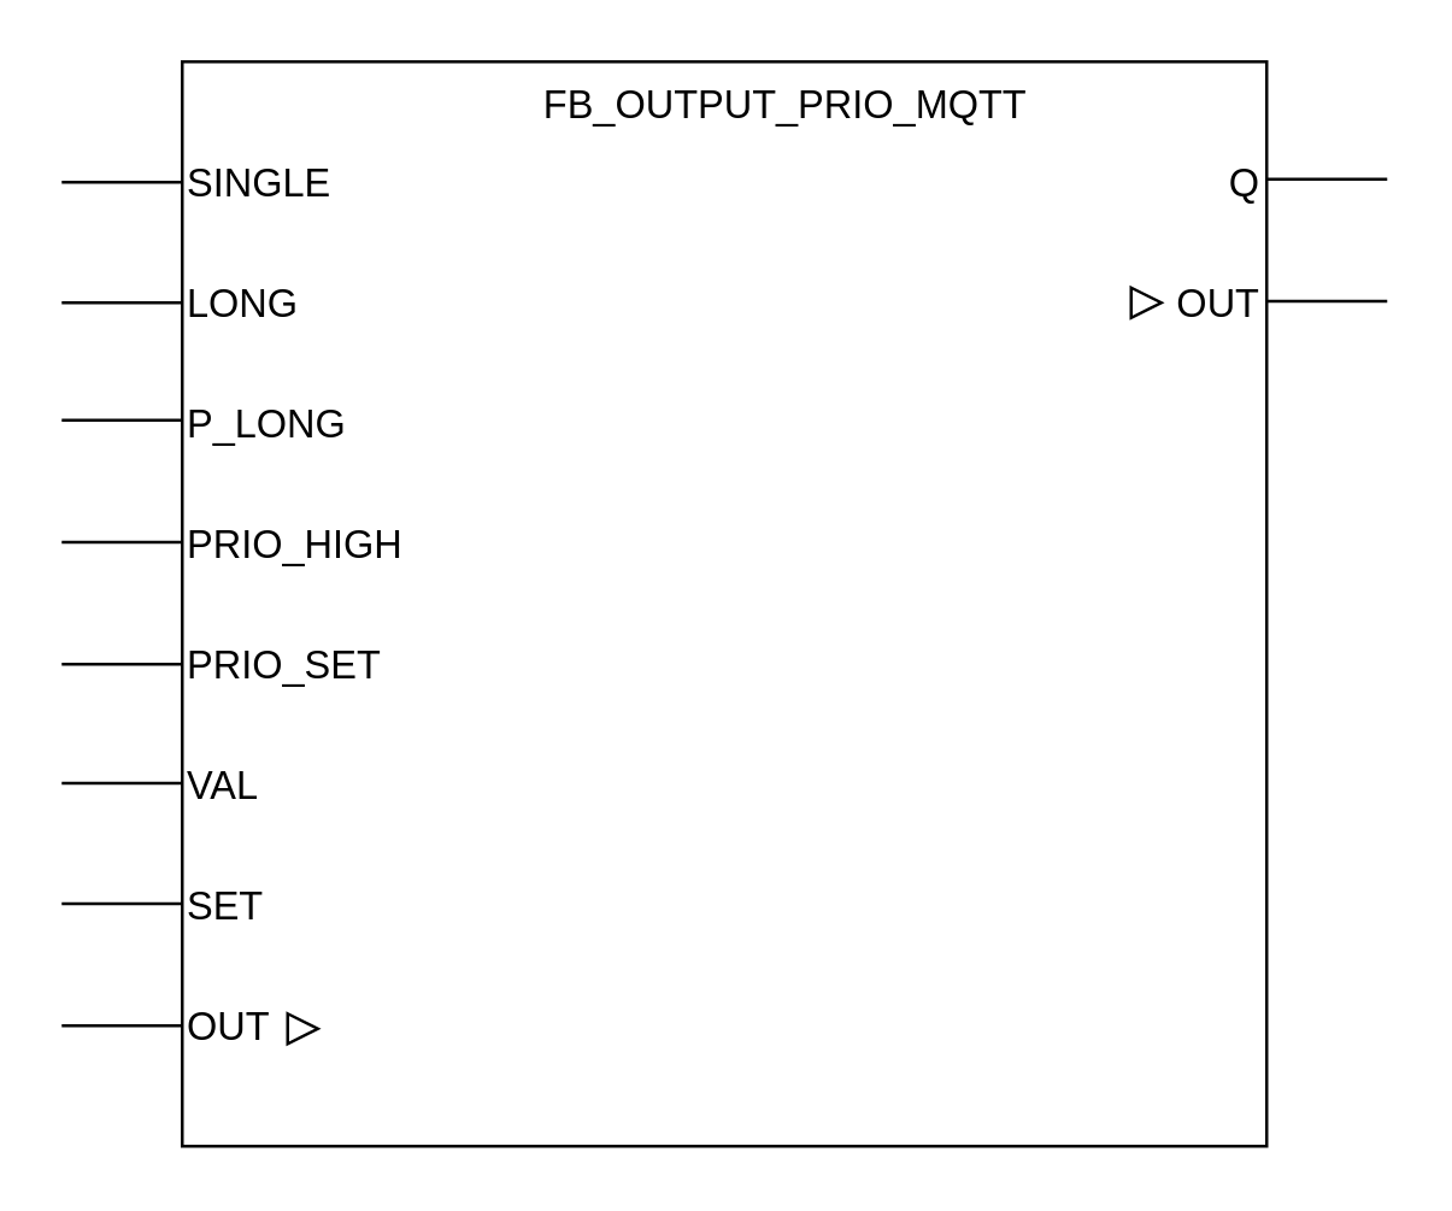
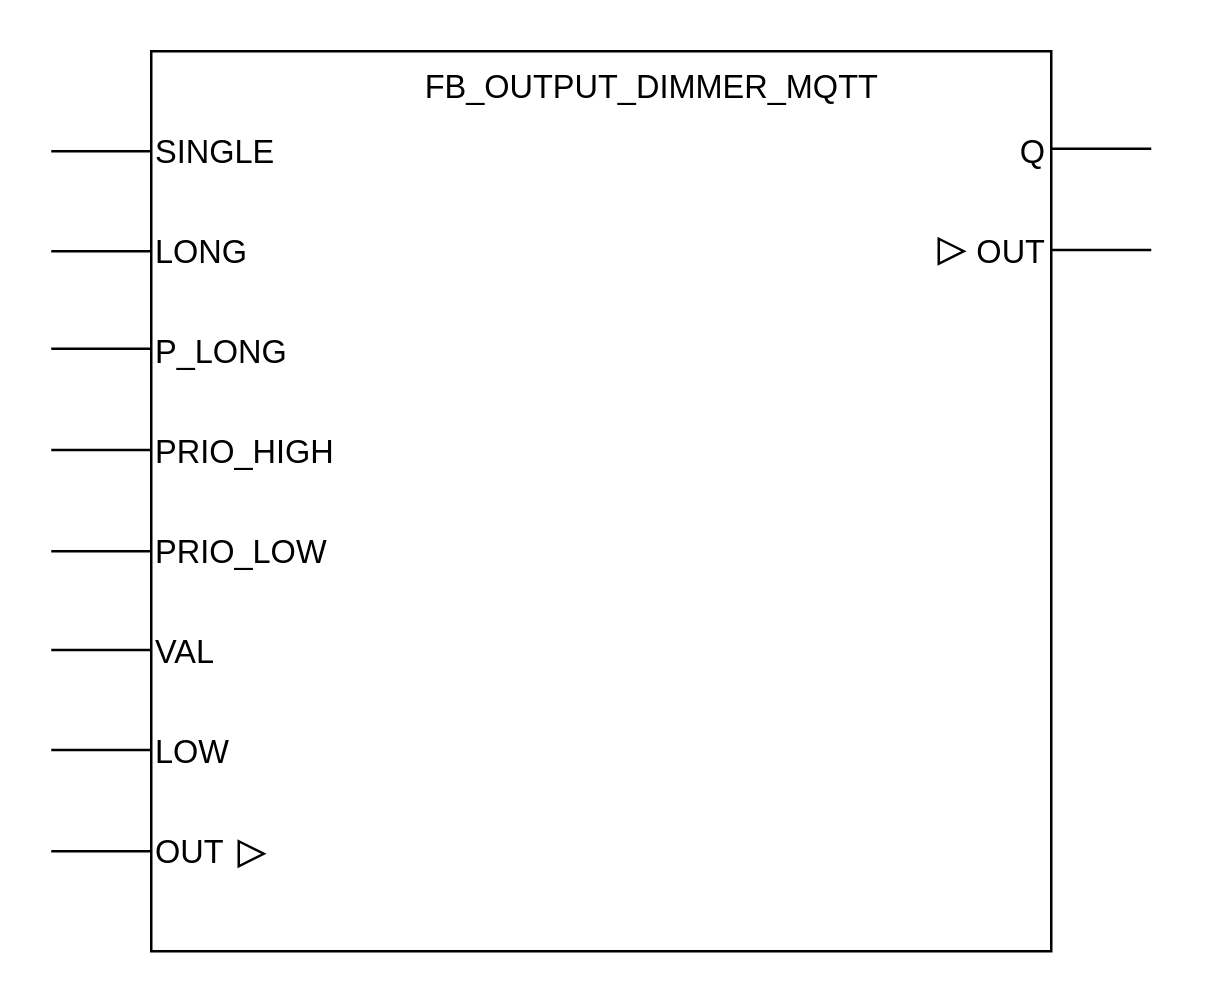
  <mxCell id="0" />
  <mxCell id="1" parent="0" />
  <mxCell id="2" value="" style="whiteSpace=wrap;html=1;aspect=fixed;" parent="1" vertex="1"><mxGeometry x="60" y="20" width="360" height="360" as="geometry" /></mxCell>
- <mxCell id="3" value="FB_OUTPUT_PRIO_MQTT" style="text;html=1;align=center;fontSize=13;" parent="1" vertex="1"><mxGeometry x="157.5" y="20" width="205" height="30" as="geometry" /></mxCell>
+ <mxCell id="3" value="FB_OUTPUT_DIMMER_MQTT" style="text;html=1;align=center;fontSize=13;" parent="1" vertex="1"><mxGeometry x="157.5" y="20" width="205" height="30" as="geometry" /></mxCell>
  <mxCell id="4" value="" style="endArrow=none;html=1;fontSize=13;" parent="1" edge="1"><mxGeometry width="50" height="50" relative="1" as="geometry"><mxPoint x="60" y="60" as="sourcePoint" /><mxPoint x="20" y="60" as="targetPoint" /><Array as="points"><mxPoint x="60" y="60" /></Array></mxGeometry></mxCell>
  <mxCell id="5" value="SINGLE" style="text;html=1;strokeColor=none;fillColor=none;align=left;verticalAlign=middle;whiteSpace=wrap;rounded=0;fontSize=13;" parent="1" vertex="1"><mxGeometry x="60" y="50" width="80" height="20" as="geometry" /></mxCell>
  <mxCell id="6" value="" style="endArrow=none;html=1;fontSize=13;" parent="1" edge="1"><mxGeometry width="50" height="50" relative="1" as="geometry"><mxPoint x="420" y="59" as="sourcePoint" /><mxPoint x="460" y="59" as="targetPoint" /><Array as="points"><mxPoint x="420" y="59" /></Array></mxGeometry></mxCell>
  <mxCell id="7" value="Q" style="text;html=1;strokeColor=none;fillColor=none;align=right;verticalAlign=middle;whiteSpace=wrap;rounded=0;fontSize=13;" parent="1" vertex="1"><mxGeometry x="340" y="50" width="80" height="20" as="geometry" /></mxCell>
  <mxCell id="8" value="&lt;div style=&quot;text-align: right&quot;&gt;&lt;span&gt;OUT&lt;/span&gt;&lt;/div&gt;" style="text;html=1;strokeColor=none;fillColor=none;align=right;verticalAlign=middle;whiteSpace=wrap;rounded=0;fontSize=13;" parent="1" vertex="1"><mxGeometry x="340" y="90" width="80" height="20" as="geometry" /></mxCell>
  <mxCell id="9" value="" style="endArrow=none;html=1;fontSize=13;" parent="1" edge="1"><mxGeometry width="50" height="50" relative="1" as="geometry"><mxPoint x="420" y="99.5" as="sourcePoint" /><mxPoint x="460" y="99.5" as="targetPoint" /><Array as="points" /></mxGeometry></mxCell>
  <mxCell id="10" value="" style="endArrow=none;html=1;fontSize=13;" parent="1" edge="1"><mxGeometry width="50" height="50" relative="1" as="geometry"><mxPoint x="60" y="100" as="sourcePoint" /><mxPoint x="20" y="100" as="targetPoint" /><Array as="points"><mxPoint x="60" y="100" /></Array></mxGeometry></mxCell>
  <mxCell id="11" value="" style="endArrow=none;html=1;fontSize=13;" parent="1" edge="1"><mxGeometry width="50" height="50" relative="1" as="geometry"><mxPoint x="60" y="139" as="sourcePoint" /><mxPoint x="20" y="139" as="targetPoint" /><Array as="points"><mxPoint x="60" y="139" /></Array></mxGeometry></mxCell>
  <mxCell id="12" value="VAL" style="text;html=1;strokeColor=none;fillColor=none;align=left;verticalAlign=middle;whiteSpace=wrap;rounded=0;fontSize=13;" parent="1" vertex="1"><mxGeometry x="60" y="250" width="80" height="20" as="geometry" /></mxCell>
- <mxCell id="13" value="SET" style="text;html=1;strokeColor=none;fillColor=none;align=left;verticalAlign=middle;whiteSpace=wrap;rounded=0;fontSize=13;" parent="1" vertex="1"><mxGeometry x="60" y="290" width="80" height="20" as="geometry" /></mxCell>
+ <mxCell id="13" value="LOW" style="text;html=1;strokeColor=none;fillColor=none;align=left;verticalAlign=middle;whiteSpace=wrap;rounded=0;fontSize=13;" parent="1" vertex="1"><mxGeometry x="60" y="290" width="80" height="20" as="geometry" /></mxCell>
  <mxCell id="14" value="OUT" style="text;html=1;strokeColor=none;fillColor=none;align=left;verticalAlign=middle;whiteSpace=wrap;rounded=0;fontSize=13;" parent="1" vertex="1"><mxGeometry x="60" y="330" width="80" height="20" as="geometry" /></mxCell>
  <mxCell id="15" value="" style="endArrow=none;html=1;fontSize=13;" parent="1" edge="1"><mxGeometry width="50" height="50" relative="1" as="geometry"><mxPoint x="60" y="179.5" as="sourcePoint" /><mxPoint x="20" y="179.5" as="targetPoint" /><Array as="points"><mxPoint x="60" y="179.5" /></Array></mxGeometry></mxCell>
  <mxCell id="16" value="" style="endArrow=none;html=1;fontSize=13;" parent="1" edge="1"><mxGeometry width="50" height="50" relative="1" as="geometry"><mxPoint x="60" y="220" as="sourcePoint" /><mxPoint x="20" y="220" as="targetPoint" /><Array as="points"><mxPoint x="60" y="220" /></Array></mxGeometry></mxCell>
  <mxCell id="17" value="" style="endArrow=none;html=1;fontSize=13;" parent="1" edge="1"><mxGeometry width="50" height="50" relative="1" as="geometry"><mxPoint x="60" y="259.5" as="sourcePoint" /><mxPoint x="20" y="259.5" as="targetPoint" /><Array as="points"><mxPoint x="60" y="259.5" /></Array></mxGeometry></mxCell>
  <mxCell id="18" value="LONG" style="text;html=1;strokeColor=none;fillColor=none;align=left;verticalAlign=middle;whiteSpace=wrap;rounded=0;fontSize=13;" parent="1" vertex="1"><mxGeometry x="60" y="90" width="80" height="20" as="geometry" /></mxCell>
  <mxCell id="19" value="P_LONG" style="text;html=1;strokeColor=none;fillColor=none;align=left;verticalAlign=middle;whiteSpace=wrap;rounded=0;fontSize=13;" parent="1" vertex="1"><mxGeometry x="60" y="130" width="80" height="20" as="geometry" /></mxCell>
  <mxCell id="20" value="" style="triangle;whiteSpace=wrap;html=1;" parent="1" vertex="1"><mxGeometry x="95" y="336" width="10" height="10" as="geometry" /></mxCell>
  <mxCell id="21" value="" style="triangle;whiteSpace=wrap;html=1;" parent="1" vertex="1"><mxGeometry x="375" y="95" width="10" height="10" as="geometry" /></mxCell>
  <mxCell id="22" value="" style="endArrow=none;html=1;fontSize=13;" parent="1" edge="1"><mxGeometry width="50" height="50" relative="1" as="geometry"><mxPoint x="60" y="299.5" as="sourcePoint" /><mxPoint x="20" y="299.5" as="targetPoint" /><Array as="points"><mxPoint x="60" y="299.5" /></Array></mxGeometry></mxCell>
  <mxCell id="23" value="" style="endArrow=none;html=1;fontSize=13;" parent="1" edge="1"><mxGeometry width="50" height="50" relative="1" as="geometry"><mxPoint x="60" y="340" as="sourcePoint" /><mxPoint x="20" y="340" as="targetPoint" /><Array as="points"><mxPoint x="60" y="340" /></Array></mxGeometry></mxCell>
- <mxCell id="24" value="PRIO_SET" style="text;html=1;strokeColor=none;fillColor=none;align=left;verticalAlign=middle;whiteSpace=wrap;rounded=0;fontSize=13;" parent="1" vertex="1"><mxGeometry x="60" y="210" width="80" height="20" as="geometry" /></mxCell>
+ <mxCell id="24" value="PRIO_LOW" style="text;html=1;strokeColor=none;fillColor=none;align=left;verticalAlign=middle;whiteSpace=wrap;rounded=0;fontSize=13;" parent="1" vertex="1"><mxGeometry x="60" y="210" width="80" height="20" as="geometry" /></mxCell>
  <mxCell id="25" value="PRIO_HIGH" style="text;html=1;strokeColor=none;fillColor=none;align=left;verticalAlign=middle;whiteSpace=wrap;rounded=0;fontSize=13;" parent="1" vertex="1"><mxGeometry x="60" y="170" width="80" height="20" as="geometry" /></mxCell>
